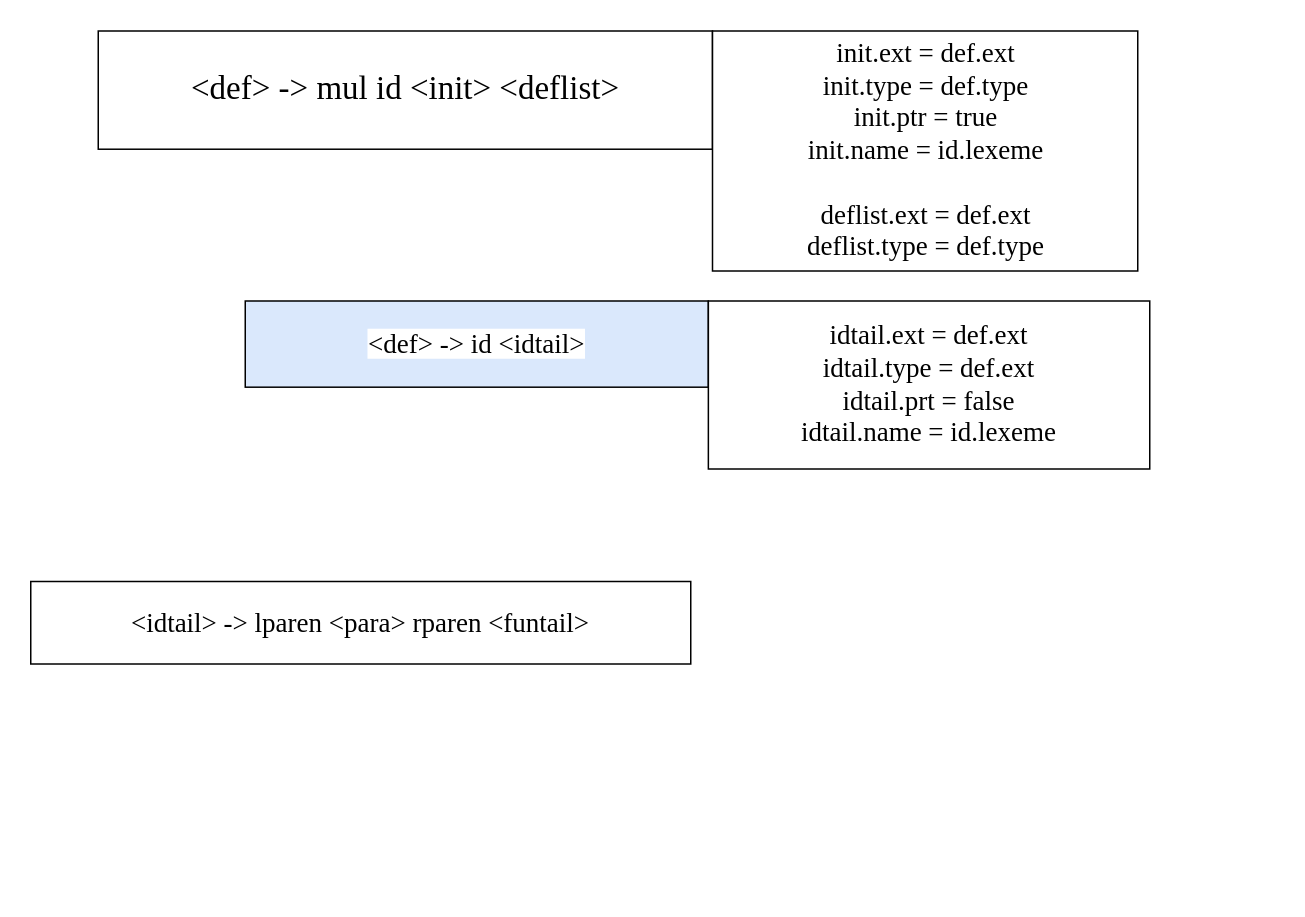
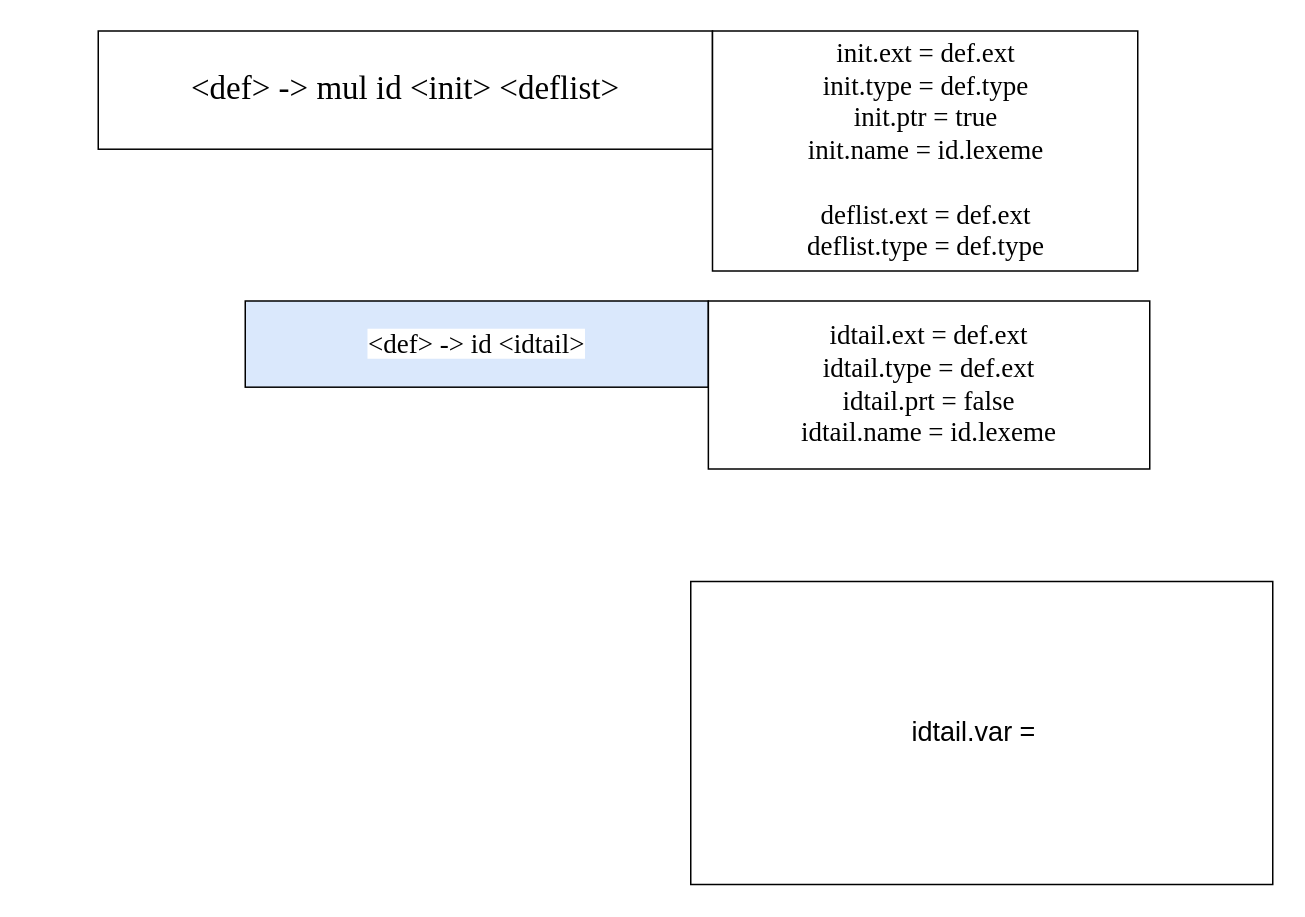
  <mxCell id="0" />
  <mxCell id="1" parent="0" />
- <mxCell id="2" value="&lt;meta charset=&quot;utf-8&quot;&gt;&lt;span style=&quot;color: rgb(0, 0, 0); font-family: Verdana; font-size: 18px; font-style: normal; font-variant-ligatures: normal; font-variant-caps: normal; font-weight: 400; letter-spacing: normal; orphans: 2; text-align: center; text-indent: 0px; text-transform: none; widows: 2; word-spacing: 0px; -webkit-text-stroke-width: 0px; background-color: rgb(255, 255, 255); text-decoration-thickness: initial; text-decoration-style: initial; text-decoration-color: initial; float: none; display: inline !important;&quot;&gt;&amp;lt;idtail&amp;gt; -&amp;gt; lparen &amp;lt;para&amp;gt; rparen &amp;lt;funtail&amp;gt;&lt;/span&gt;" style="rounded=0;whiteSpace=wrap;html=1;" vertex="1" parent="1"><mxGeometry x="20" y="387" width="440" height="55" as="geometry" /></mxCell>
  <mxCell id="3" value="" style="group" vertex="1" connectable="0" parent="1"><mxGeometry x="65" y="20" width="693" height="160" as="geometry" /></mxCell>
  <mxCell id="4" value="&lt;font face=&quot;Verdana&quot; style=&quot;font-size: 22px;&quot;&gt;&amp;lt;def&amp;gt; -&amp;gt;&lt;span style=&quot;border-color: var(--border-color);&quot;&gt;&amp;nbsp;&lt;/span&gt;mul id &amp;lt;init&amp;gt; &amp;lt;deflist&amp;gt;&lt;br style=&quot;border-color: var(--border-color);&quot;&gt;&lt;/font&gt;" style="rounded=0;whiteSpace=wrap;html=1;" vertex="1" parent="3"><mxGeometry width="409.5" height="78.806" as="geometry" /></mxCell>
  <mxCell id="5" value="init.ext = def.ext&lt;br&gt;init.type = def.type&lt;br&gt;init.ptr = true&lt;br&gt;init.name = id.lexeme&lt;br&gt;&lt;br&gt;deflist.ext = def.ext&lt;br&gt;deflist.type = def.type" style="rounded=0;whiteSpace=wrap;html=1;fontSize=18;fontFamily=Verdana;" vertex="1" parent="3"><mxGeometry x="409.5" width="283.5" height="160" as="geometry" /></mxCell>
  <mxCell id="6" value="" style="group" vertex="1" connectable="0" parent="1"><mxGeometry x="163" y="200" width="603" height="112" as="geometry" /></mxCell>
  <mxCell id="7" value="&lt;meta charset=&quot;utf-8&quot;&gt;&lt;span style=&quot;color: rgb(0, 0, 0); font-family: Verdana; font-size: 18px; font-style: normal; font-variant-ligatures: normal; font-variant-caps: normal; font-weight: 400; letter-spacing: normal; orphans: 2; text-align: center; text-indent: 0px; text-transform: none; widows: 2; word-spacing: 0px; -webkit-text-stroke-width: 0px; background-color: rgb(255, 255, 255); text-decoration-thickness: initial; text-decoration-style: initial; text-decoration-color: initial; float: none; display: inline !important;&quot;&gt;&amp;lt;def&amp;gt; -&amp;gt; id &amp;lt;idtail&amp;gt;&lt;/span&gt;" style="rounded=0;whiteSpace=wrap;html=1;fillColor=#dae8fc;" vertex="1" parent="6"><mxGeometry width="308.736" height="57.461" as="geometry" /></mxCell>
  <mxCell id="8" value="&lt;font face=&quot;Verdana&quot;&gt;&lt;span style=&quot;font-size: 18px;&quot;&gt;idtail.ext = def.ext&lt;br&gt;idtail.type = def.ext&lt;br&gt;idtail.prt = false&lt;br&gt;idtail.name = id.lexeme&lt;br&gt;&lt;/span&gt;&lt;/font&gt;" style="rounded=0;whiteSpace=wrap;html=1;" vertex="1" parent="6"><mxGeometry x="308.736" width="294.264" height="112" as="geometry" /></mxCell>
+ <mxCell id="9" value="idtail.var =&amp;nbsp;&amp;nbsp;" style="rounded=0;whiteSpace=wrap;html=1;fontSize=18;" vertex="1" parent="1"><mxGeometry x="460" y="387" width="388" height="202" as="geometry" /></mxCell>
